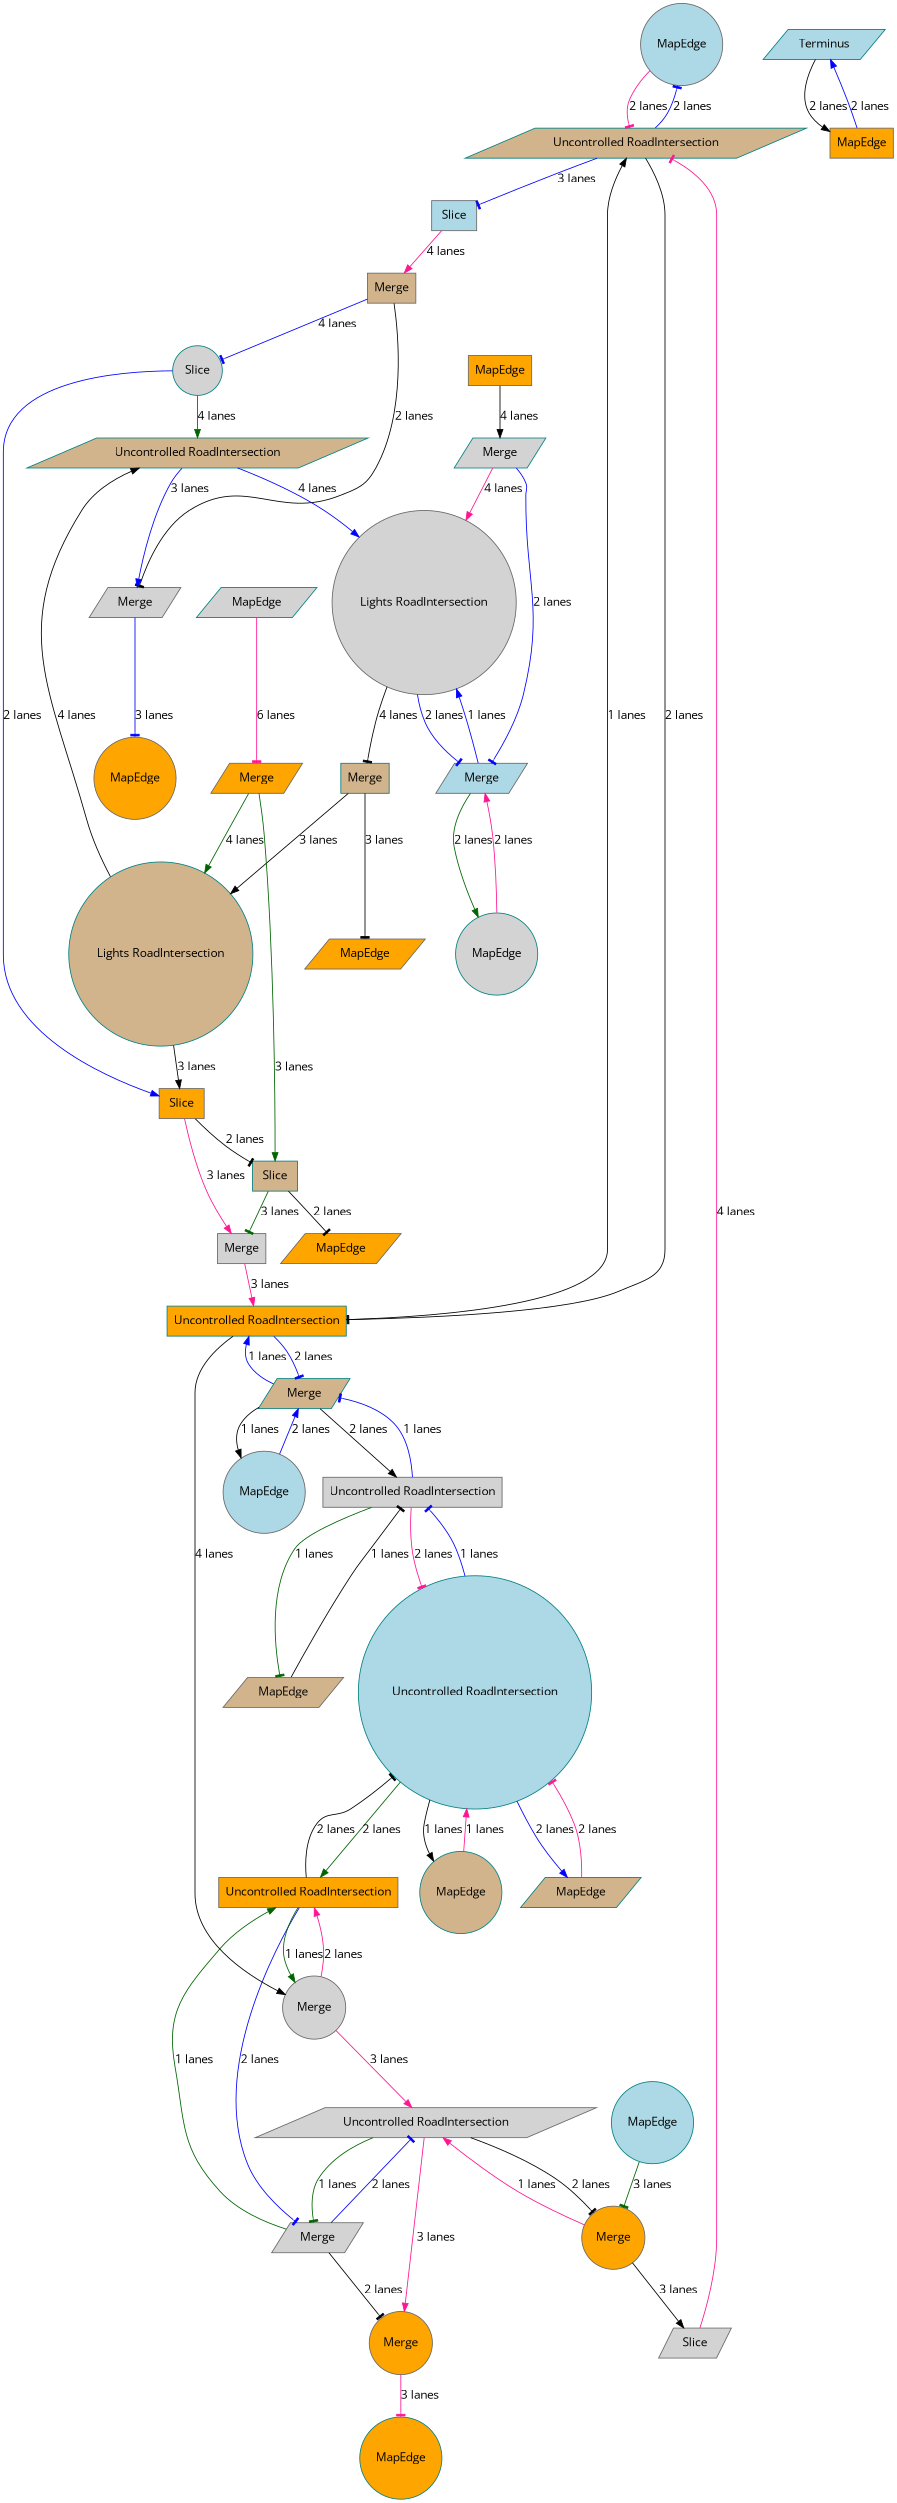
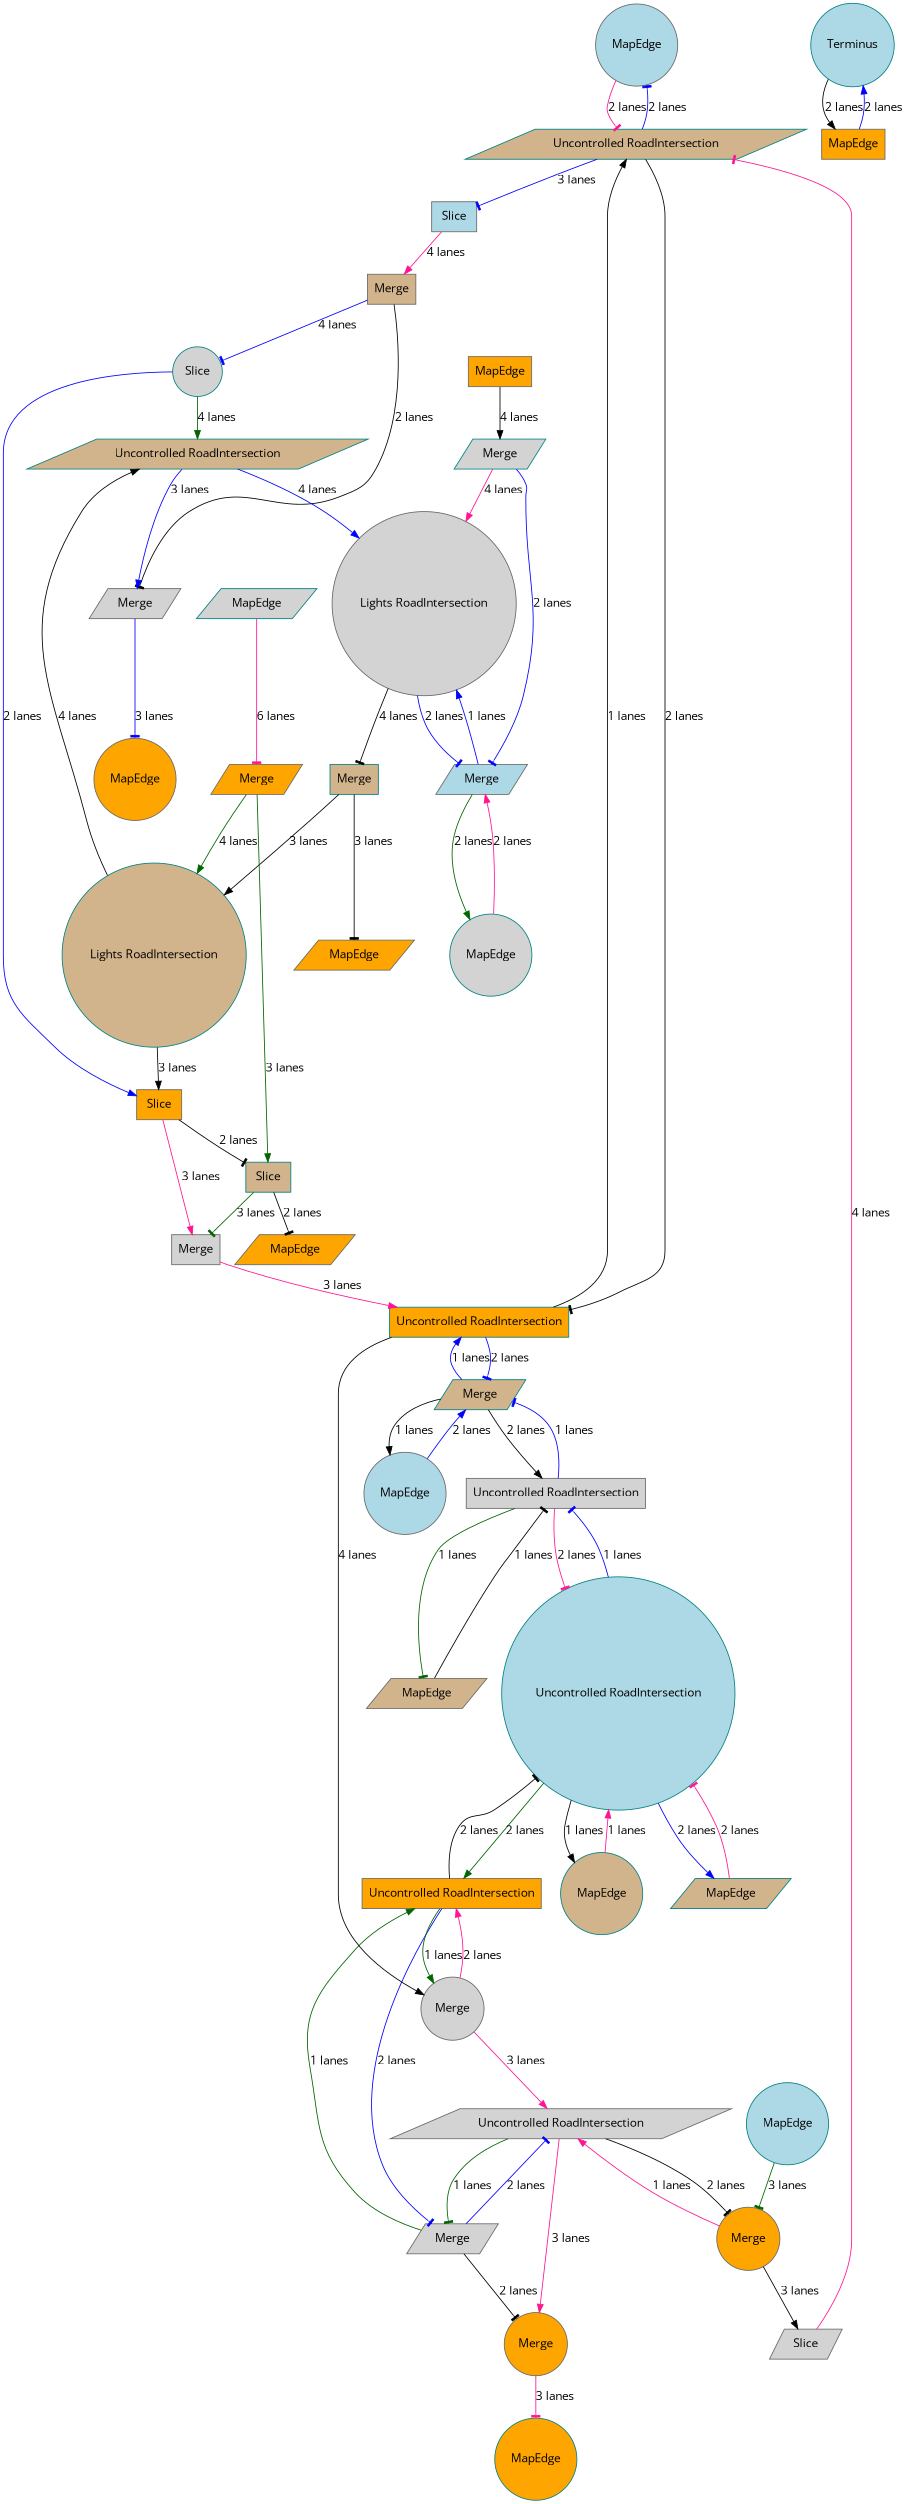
  digraph {
    fontname="Open Sans"
    node [style=filled fillcolor=orange color=gray40 shape=circle fontname="Open Sans"]
    edge [color=black arrowhead=normal fontname="Open Sans"]
    n1 [label=MapEdge fillcolor=lightblue]
    n2 [label="Uncontrolled RoadIntersection" fillcolor=tan color=teal shape=parallelogram]
    n3 [label=MapEdge fillcolor=lightblue color=teal]
    n4 [label=Merge]
    n5 [label=MapEdge color=teal]
    n6 [label=Merge]
    n7 [label=MapEdge fillcolor=tan color=teal]
    n8 [label="Uncontrolled RoadIntersection" fillcolor=lightblue color=teal]
    n9 [label="Uncontrolled RoadIntersection" fillcolor=lightgrey shape=parallelogram]
    n10 [label=Merge fillcolor=lightgrey shape=parallelogram]
    n11 [label="Uncontrolled RoadIntersection" shape=box]
    n12 [label=Slice fillcolor=lightgrey shape=parallelogram]
    n13 [label=Merge fillcolor=lightgrey]
    n14 [label=MapEdge fillcolor=tan color=teal shape=parallelogram]
    n15 [label="Uncontrolled RoadIntersection" fillcolor=lightgrey shape=box]
    n16 [label=MapEdge]
    n17 [label=Merge fillcolor=tan color=teal shape=parallelogram]
    n18 [label=MapEdge fillcolor=tan shape=parallelogram]
    n19 [label=Slice fillcolor=lightblue shape=box]
    n20 [label="Uncontrolled RoadIntersection" color=teal shape=box]
    n21 [label=Merge fillcolor=tan shape=box]
    n22 [label=MapEdge shape=box]
    n23 [label=Merge fillcolor=lightgrey color=teal shape=parallelogram]
    n24 [label=MapEdge fillcolor=lightblue]
    n25 [label=Merge fillcolor=lightgrey shape=box]
    n26 [label=Merge fillcolor=lightgrey shape=parallelogram]
    n27 [label=Slice fillcolor=lightgrey color=teal]
    n28 [label="Uncontrolled RoadIntersection" fillcolor=tan color=teal shape=parallelogram]
    n29 [label=Slice shape=box]
    n30 [label="Lights RoadIntersection" fillcolor=lightgrey]
    n31 [label=Merge fillcolor=lightblue shape=parallelogram]
    n32 [label=Slice fillcolor=tan color=teal shape=box]
    n33 [label=MapEdge shape=parallelogram]
    n34 [label="Lights RoadIntersection" fillcolor=tan color=teal]
    n35 [label=Merge fillcolor=tan color=teal shape=box]
    n36 [label=MapEdge shape=parallelogram]
    n37 [label=MapEdge fillcolor=lightgrey color=teal]
    n38 [label=Merge shape=parallelogram]
-   n39 [label=Terminus fillcolor=lightblue color=teal shape=parallelogram]
+   n39 [label=Terminus fillcolor=lightblue color=teal]
    n40 [label=MapEdge shape=box]
    n41 [label=MapEdge fillcolor=lightgrey color=teal shape=parallelogram]
    n1 -> n2 [label="2 lanes" color=deeppink arrowhead=tee]
    n2 -> n1 [label="2 lanes" color=blue arrowhead=tee]
    n2 -> n19 [label="3 lanes" color=blue arrowhead=tee]
    n2 -> n20 [label="2 lanes" arrowhead=tee]
    n3 -> n4 [label="3 lanes" color=darkgreen arrowhead=tee]
    n4 -> n9 [label="1 lanes" color=deeppink]
    n4 -> n12 [label="3 lanes"]
    n6 -> n5 [label="3 lanes" color=deeppink arrowhead=tee]
    n7 -> n8 [label="1 lanes" color=deeppink]
    n8 -> n7 [label="1 lanes"]
    n8 -> n11 [label="2 lanes" color=darkgreen]
    n8 -> n14 [label="2 lanes" color=blue]
    n8 -> n15 [label="1 lanes" color=blue arrowhead=tee]
    n9 -> n4 [label="2 lanes" arrowhead=tee]
    n9 -> n6 [label="3 lanes" color=deeppink]
    n9 -> n10 [label="1 lanes" color=darkgreen arrowhead=tee]
    n10 -> n6 [label="2 lanes" arrowhead=tee]
    n10 -> n9 [label="2 lanes" color=blue arrowhead=tee]
    n10 -> n11 [label="1 lanes" color=darkgreen]
    n11 -> n8 [label="2 lanes" arrowhead=tee]
    n11 -> n10 [label="2 lanes" color=blue arrowhead=tee]
    n11 -> n13 [label="1 lanes" color=darkgreen]
    n12 -> n2 [label="4 lanes" color=deeppink arrowhead=tee]
    n13 -> n9 [label="3 lanes" color=deeppink]
    n13 -> n11 [label="2 lanes" color=deeppink]
    n14 -> n8 [label="2 lanes" color=deeppink arrowhead=tee]
    n15 -> n8 [label="2 lanes" color=deeppink arrowhead=tee]
    n15 -> n17 [label="1 lanes" color=blue arrowhead=tee]
    n15 -> n18 [label="1 lanes" color=darkgreen arrowhead=tee]
    n17 -> n15 [label="2 lanes"]
    n17 -> n20 [label="1 lanes" color=blue]
    n17 -> n24 [label="1 lanes"]
    n18 -> n15 [label="1 lanes" arrowhead=tee]
    n19 -> n21 [label="4 lanes" color=deeppink]
    n20 -> n2 [label="1 lanes"]
    n20 -> n13 [label="4 lanes"]
    n20 -> n17 [label="2 lanes" color=blue arrowhead=tee]
    n21 -> n26 [label="2 lanes" arrowhead=tee]
    n21 -> n27 [label="4 lanes" color=blue arrowhead=tee]
    n22 -> n23 [label="4 lanes"]
    n23 -> n30 [label="4 lanes" color=deeppink]
    n23 -> n31 [label="2 lanes" color=blue arrowhead=tee]
    n24 -> n17 [label="2 lanes" color=blue]
    n25 -> n20 [label="3 lanes" color=deeppink]
    n26 -> n16 [label="3 lanes" color=blue arrowhead=tee]
    n27 -> n28 [label="4 lanes" color=darkgreen]
    n27 -> n29 [label="2 lanes" color=blue]
    n28 -> n26 [label="3 lanes" color=blue]
    n28 -> n30 [label="4 lanes" color=blue]
    n29 -> n25 [label="3 lanes" color=deeppink]
    n29 -> n32 [label="2 lanes" arrowhead=tee]
    n30 -> n31 [label="2 lanes" color=blue arrowhead=tee]
    n30 -> n35 [label="4 lanes" arrowhead=tee]
    n31 -> n30 [label="1 lanes" color=blue]
    n31 -> n37 [label="2 lanes" color=darkgreen]
    n32 -> n25 [label="3 lanes" color=darkgreen arrowhead=tee]
    n32 -> n33 [label="2 lanes" arrowhead=tee]
    n34 -> n28 [label="4 lanes"]
    n34 -> n29 [label="3 lanes"]
    n35 -> n34 [label="3 lanes"]
    n35 -> n36 [label="3 lanes" arrowhead=tee]
    n37 -> n31 [label="2 lanes" color=deeppink]
    n38 -> n32 [label="3 lanes" color=darkgreen]
    n38 -> n34 [label="4 lanes" color=darkgreen]
    n39 -> n40 [label="2 lanes"]
    n40 -> n39 [label="2 lanes" color=blue]
    n41 -> n38 [label="6 lanes" color=deeppink arrowhead=tee]
  }
